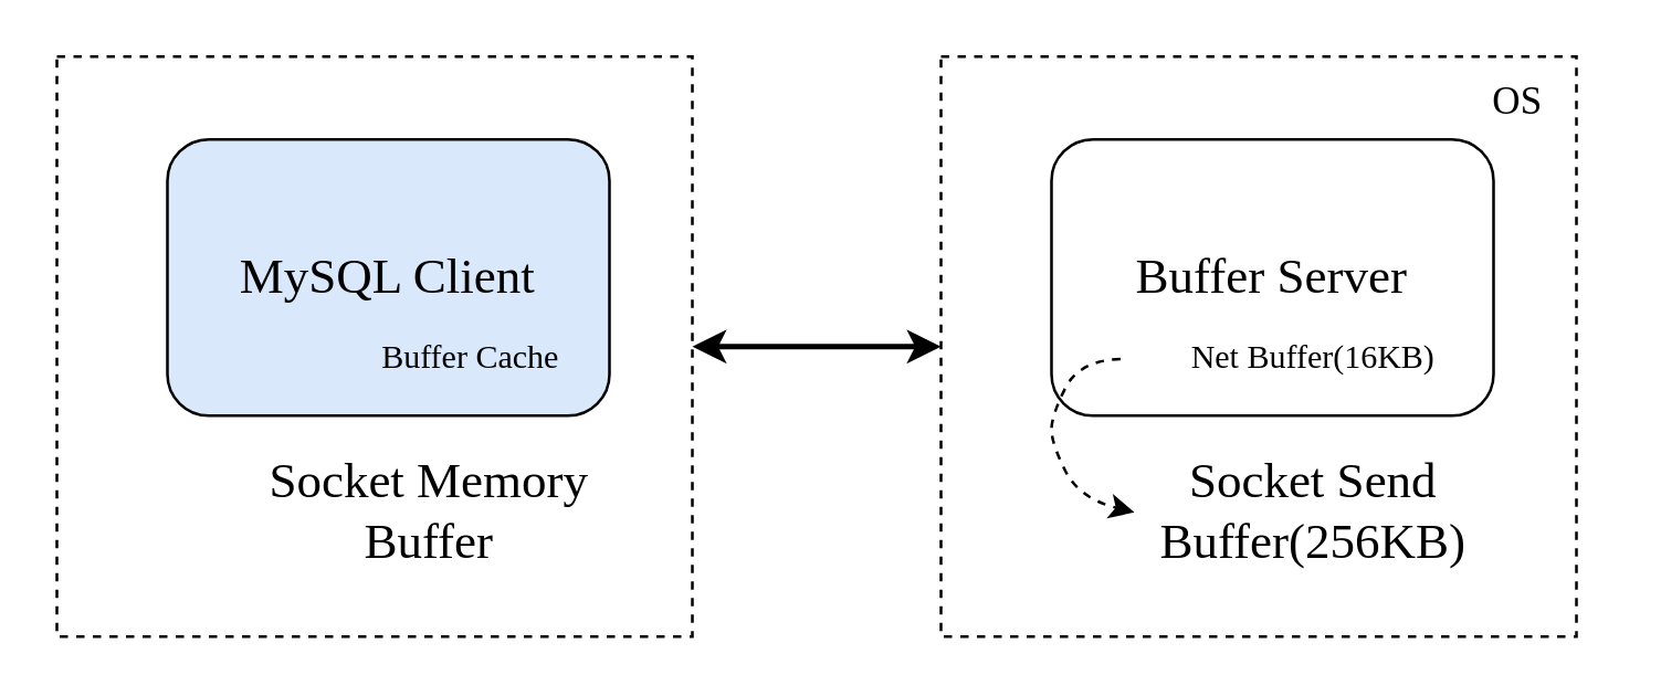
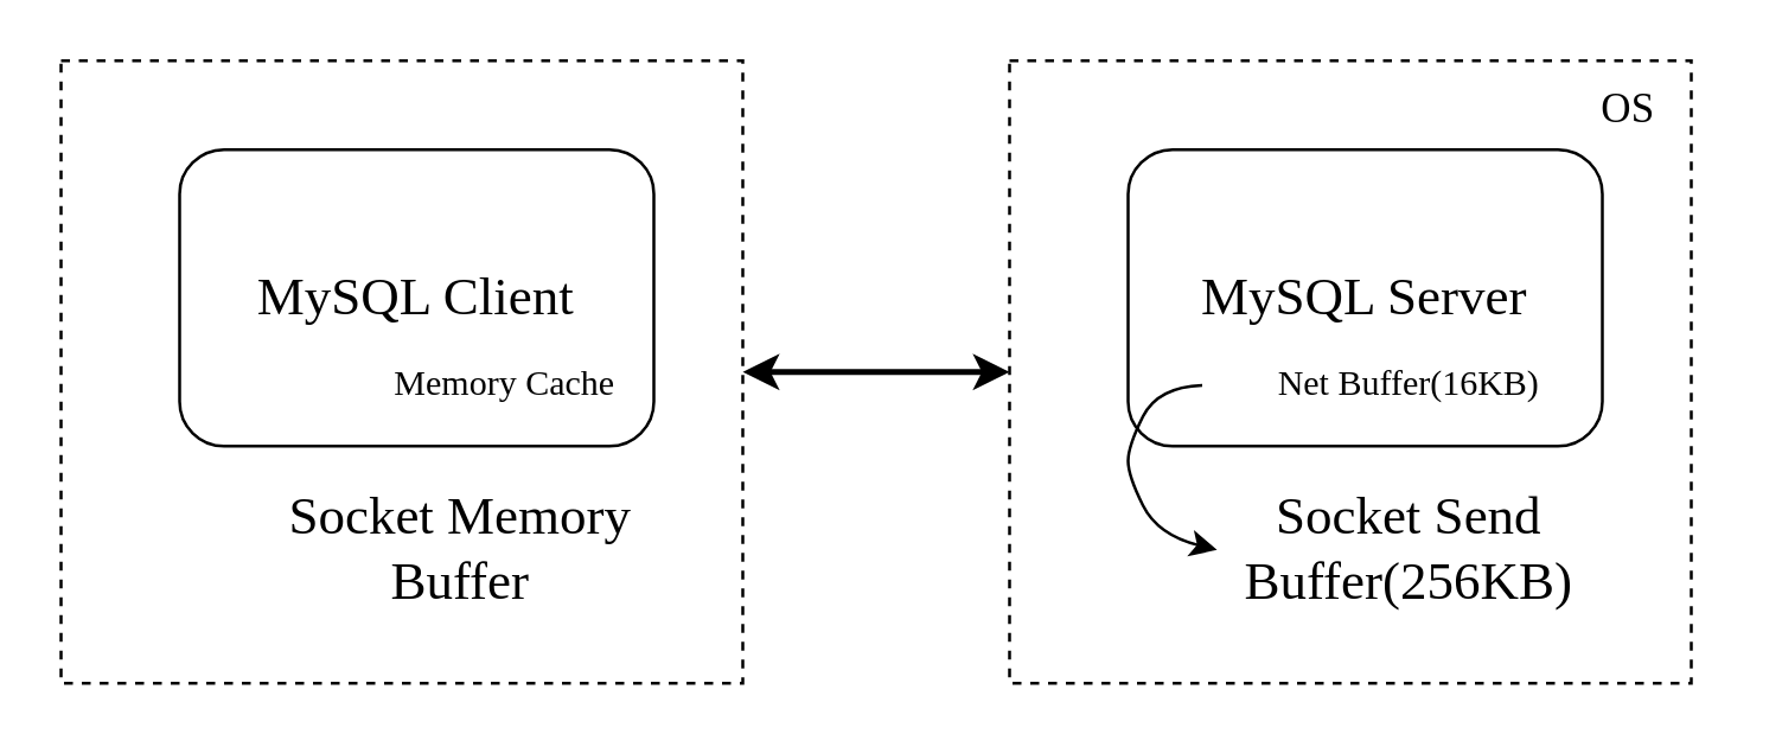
  <mxCell id="0" />
  <mxCell id="1" parent="0" />
- <mxCell id="2" value="&lt;font style=&quot;font-size: 18px&quot; face=&quot;Comic Sans MS&quot;&gt;MySQL Client&lt;/font&gt;" style="rounded=1;whiteSpace=wrap;html=1;fillColor=#dae8fc;" vertex="1" parent="1"><mxGeometry x="60" y="50" width="160" height="100" as="geometry" /></mxCell>
- <mxCell id="3" value="&lt;font style=&quot;font-size: 18px&quot; face=&quot;Comic Sans MS&quot;&gt;Buffer Server&lt;/font&gt;" style="rounded=1;whiteSpace=wrap;html=1;" vertex="1" parent="1"><mxGeometry x="380" y="50" width="160" height="100" as="geometry" /></mxCell>
- <mxCell id="4" value="&lt;font style=&quot;font-size: 12px&quot;&gt;Buffer Cache&lt;/font&gt;" style="text;html=1;strokeColor=none;fillColor=none;align=center;verticalAlign=middle;whiteSpace=wrap;rounded=0;fontFamily=Comic Sans MS;fontSize=18;" vertex="1" parent="1"><mxGeometry x="100" y="112" width="140" height="30" as="geometry" /></mxCell>
+ <mxCell id="2" value="&lt;font style=&quot;font-size: 18px&quot; face=&quot;Comic Sans MS&quot;&gt;MySQL Client&lt;/font&gt;" style="rounded=1;whiteSpace=wrap;html=1;" vertex="1" parent="1"><mxGeometry x="60" y="50" width="160" height="100" as="geometry" /></mxCell>
+ <mxCell id="3" value="&lt;font style=&quot;font-size: 18px&quot; face=&quot;Comic Sans MS&quot;&gt;MySQL Server&lt;/font&gt;" style="rounded=1;whiteSpace=wrap;html=1;" vertex="1" parent="1"><mxGeometry x="380" y="50" width="160" height="100" as="geometry" /></mxCell>
+ <mxCell id="4" value="&lt;font style=&quot;font-size: 12px&quot;&gt;Memory Cache&lt;/font&gt;" style="text;html=1;strokeColor=none;fillColor=none;align=center;verticalAlign=middle;whiteSpace=wrap;rounded=0;fontFamily=Comic Sans MS;fontSize=18;" vertex="1" parent="1"><mxGeometry x="100" y="112" width="140" height="30" as="geometry" /></mxCell>
  <mxCell id="5" value="&lt;font style=&quot;font-size: 12px&quot;&gt;Net Buffer(16KB)&lt;/font&gt;" style="text;html=1;strokeColor=none;fillColor=none;align=center;verticalAlign=middle;whiteSpace=wrap;rounded=0;fontFamily=Comic Sans MS;fontSize=18;" vertex="1" parent="1"><mxGeometry x="405" y="112" width="140" height="30" as="geometry" /></mxCell>
  <mxCell id="6" value="&lt;font style=&quot;font-size: 18px&quot;&gt;Socket Memory Buffer&lt;/font&gt;" style="text;html=1;strokeColor=none;fillColor=none;align=center;verticalAlign=middle;whiteSpace=wrap;rounded=0;fontFamily=Comic Sans MS;fontSize=12;" vertex="1" parent="1"><mxGeometry x="90" y="170" width="130" height="30" as="geometry" /></mxCell>
  <mxCell id="7" value="&lt;font style=&quot;font-size: 18px&quot;&gt;Socket Send Buffer(256KB)&lt;/font&gt;" style="text;html=1;strokeColor=none;fillColor=none;align=center;verticalAlign=middle;whiteSpace=wrap;rounded=0;fontFamily=Comic Sans MS;fontSize=12;" vertex="1" parent="1"><mxGeometry x="410" y="170" width="130" height="30" as="geometry" /></mxCell>
- <mxCell id="8" value="" style="curved=1;endArrow=classic;html=1;rounded=0;fontFamily=Comic Sans MS;fontSize=18;entryX=0;entryY=0.5;entryDx=0;entryDy=0;dashed=1;" edge="1" parent="1" source="5" target="7"><mxGeometry width="50" height="50" relative="1" as="geometry"><mxPoint x="330" y="180" as="sourcePoint" /><mxPoint x="380" y="130" as="targetPoint" /><Array as="points"><mxPoint x="390" y="130" /><mxPoint x="380" y="150" /><mxPoint x="380" y="160" /><mxPoint x="390" y="180" /></Array></mxGeometry></mxCell>
+ <mxCell id="8" value="" style="curved=1;endArrow=classic;html=1;rounded=0;fontFamily=Comic Sans MS;fontSize=18;entryX=0;entryY=0.5;entryDx=0;entryDy=0;" edge="1" parent="1" source="5" target="7"><mxGeometry width="50" height="50" relative="1" as="geometry"><mxPoint x="330" y="180" as="sourcePoint" /><mxPoint x="380" y="130" as="targetPoint" /><Array as="points"><mxPoint x="390" y="130" /><mxPoint x="380" y="150" /><mxPoint x="380" y="160" /><mxPoint x="390" y="180" /></Array></mxGeometry></mxCell>
  <mxCell id="9" value="" style="rounded=0;whiteSpace=wrap;html=1;fontFamily=Comic Sans MS;fontSize=18;fillColor=none;dashed=1;" vertex="1" parent="1"><mxGeometry x="20" y="20" width="230" height="210" as="geometry" /></mxCell>
  <mxCell id="10" value="" style="rounded=0;whiteSpace=wrap;html=1;fontFamily=Comic Sans MS;fontSize=18;fillColor=none;dashed=1;" vertex="1" parent="1"><mxGeometry x="340" y="20" width="230" height="210" as="geometry" /></mxCell>
  <mxCell id="11" value="" style="endArrow=classic;startArrow=classic;html=1;rounded=0;fontFamily=Comic Sans MS;fontSize=18;exitX=1;exitY=0.5;exitDx=0;exitDy=0;entryX=0;entryY=0.5;entryDx=0;entryDy=0;strokeWidth=2;" edge="1" parent="1" source="9" target="10"><mxGeometry width="50" height="50" relative="1" as="geometry"><mxPoint x="330" y="180" as="sourcePoint" /><mxPoint x="380" y="130" as="targetPoint" /></mxGeometry></mxCell>
  <mxCell id="12" value="&lt;font style=&quot;font-size: 14px&quot;&gt;OS&lt;/font&gt;" style="text;html=1;strokeColor=none;fillColor=none;align=center;verticalAlign=middle;whiteSpace=wrap;rounded=0;dashed=1;fontFamily=Comic Sans MS;fontSize=18;" vertex="1" parent="1"><mxGeometry x="519" y="20" width="60" height="30" as="geometry" /></mxCell>
